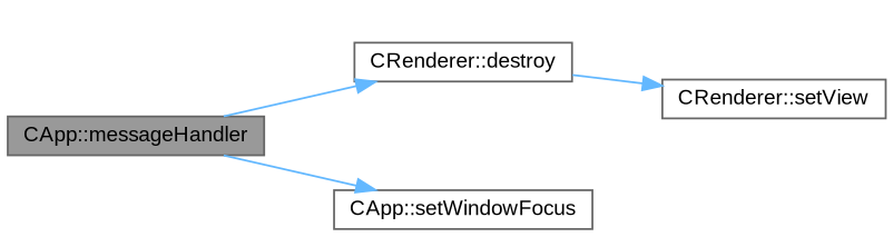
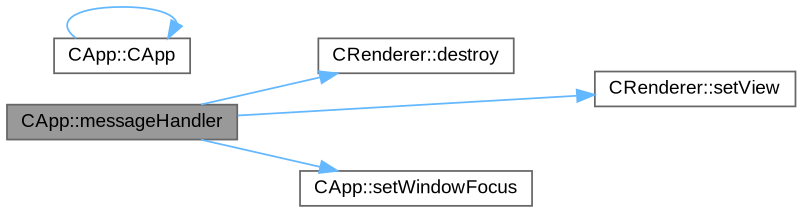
  digraph {
    rankdir=LR
    node [color=grey40 fillcolor=white fontname=Arial fontsize=11 shape=box style=filled]
    edge [color=steelblue1 fontname=Arial fontsize=11 labelfontname=Arial labelfontsize=11 style=solid]
    n1 [color=gray40 fillcolor=grey60 fontcolor=black height=0.2 label="CApp::messageHandler" width=0.4]
    n2 [height=0.2 label="CRenderer::destroy" width=0.4]
    n3 [height=0.2 label="CRenderer::setView" width=0.4]
    n4 [height=0.2 label="CApp::setWindowFocus" width=0.4]
+   n5 [height=0.2 label="CApp::CApp" width=0.4]
    n1 -> n2
-   n2 -> n3
+   n1 -> n3
    n1 -> n4
+   n5 -> n5
  }
